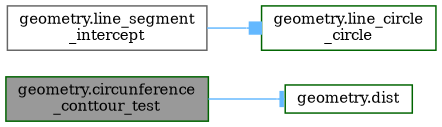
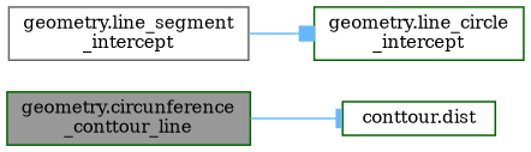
  digraph {
    fontname="DejaVu Serif"
    rankdir=LR
    node [color=darkgreen fillcolor=white fontname="DejaVu Serif" fontsize=10 shape=box style=filled]
    edge [color=steelblue1 fontname="DejaVu Serif" fontsize=10 labelfontname=Helvetica labelfontsize=10 style=solid]
-   n1 [fillcolor=grey60 fontcolor=black height=0.2 label="geometry.circunference\l_conttour_test" width=0.4]
-   n2 [height=0.2 label="geometry.dist" width=0.4]
+   n1 [fillcolor=grey60 fontcolor=black height=0.2 label="geometry.circunference\l_conttour_line" width=0.4]
+   n2 [height=0.2 label="conttour.dist" width=0.4]
    n3 [color=gray40 height=0.2 label="geometry.line_segment\l_intercept" width=0.4]
-   n4 [height=0.2 label="geometry.line_circle\l_circle" width=0.4]
+   n4 [height=0.2 label="geometry.line_circle\l_intercept" width=0.4]
    n1 -> n2 [arrowhead=tee]
    n3 -> n4 [arrowhead=box]
  }
